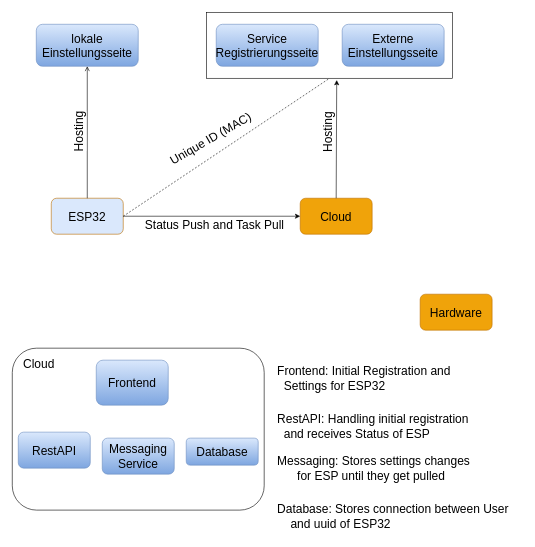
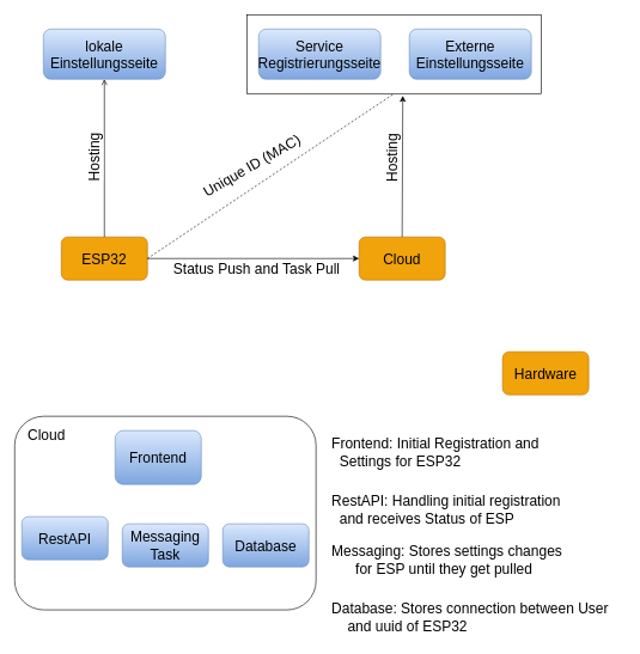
  <mxCell id="0" />
  <mxCell id="1" parent="0" />
- <mxCell id="2" value="&lt;font style=&quot;font-size: 20px;&quot;&gt;ESP32&lt;/font&gt;" style="rounded=1;whiteSpace=wrap;html=1;fillColor=#dae8fc;strokeColor=#BD7000;fontColor=#000000;" vertex="1" parent="1"><mxGeometry x="85" y="330" width="120" height="60" as="geometry" /></mxCell>
+ <mxCell id="2" value="&lt;font style=&quot;font-size: 20px;&quot;&gt;ESP32&lt;/font&gt;" style="rounded=1;whiteSpace=wrap;html=1;fillColor=#f0a30a;strokeColor=#BD7000;fontColor=#000000;" vertex="1" parent="1"><mxGeometry x="85" y="330" width="120" height="60" as="geometry" /></mxCell>
  <mxCell id="3" value="lokale Einstellungsseite" style="rounded=1;whiteSpace=wrap;html=1;fontSize=20;fillColor=#dae8fc;gradientColor=#7ea6e0;strokeColor=#6c8ebf;" vertex="1" parent="1"><mxGeometry x="60" y="40" width="170" height="70" as="geometry" /></mxCell>
  <mxCell id="4" value="&lt;font style=&quot;font-size: 20px;&quot;&gt;Hardware&lt;/font&gt;" style="rounded=1;whiteSpace=wrap;html=1;fillColor=#f0a30a;strokeColor=#BD7000;fontColor=#000000;" vertex="1" parent="1"><mxGeometry x="700" y="490" width="120" height="60" as="geometry" /></mxCell>
  <mxCell id="5" value="Service Registrierungsseite" style="rounded=1;whiteSpace=wrap;html=1;fontSize=20;fillColor=#dae8fc;gradientColor=#7ea6e0;strokeColor=#6c8ebf;" vertex="1" parent="1"><mxGeometry x="360" y="40" width="170" height="70" as="geometry" /></mxCell>
  <mxCell id="6" value="Externe&lt;br&gt;Einstellungsseite" style="rounded=1;whiteSpace=wrap;html=1;fontSize=20;fillColor=#dae8fc;gradientColor=#7ea6e0;strokeColor=#6c8ebf;" vertex="1" parent="1"><mxGeometry x="570" y="40" width="170" height="70" as="geometry" /></mxCell>
  <mxCell id="7" value="" style="rounded=0;whiteSpace=wrap;html=1;fontSize=20;fillColor=none;" vertex="1" parent="1"><mxGeometry x="344" y="20" width="410" height="110" as="geometry" /></mxCell>
  <mxCell id="8" value="" style="endArrow=open;html=1;rounded=0;fontSize=20;exitX=0.5;exitY=0;exitDx=0;exitDy=0;entryX=0.5;entryY=1;entryDx=0;entryDy=0;" edge="1" parent="1" source="2" target="3"><mxGeometry width="50" height="50" relative="1" as="geometry"><mxPoint x="390" y="300" as="sourcePoint" /><mxPoint x="440" y="250" as="targetPoint" /></mxGeometry></mxCell>
  <mxCell id="9" value="Hosting" style="edgeLabel;html=1;align=center;verticalAlign=middle;resizable=0;points=[];fontSize=20;rotation=-90;" vertex="1" connectable="0" parent="8"><mxGeometry x="0.082" y="-3" relative="1" as="geometry"><mxPoint x="-18" y="9" as="offset" /></mxGeometry></mxCell>
  <mxCell id="10" value="&lt;font style=&quot;font-size: 20px;&quot;&gt;Cloud&lt;/font&gt;" style="rounded=1;whiteSpace=wrap;html=1;fillColor=#f0a30a;strokeColor=#BD7000;fontColor=#000000;" vertex="1" parent="1"><mxGeometry x="500" y="330" width="120" height="60" as="geometry" /></mxCell>
  <mxCell id="11" value="" style="endArrow=classic;html=1;rounded=0;fontSize=20;entryX=0.529;entryY=1.027;entryDx=0;entryDy=0;entryPerimeter=0;exitX=0.5;exitY=0;exitDx=0;exitDy=0;" edge="1" parent="1" source="10" target="7"><mxGeometry width="50" height="50" relative="1" as="geometry"><mxPoint x="390" y="300" as="sourcePoint" /><mxPoint x="440" y="250" as="targetPoint" /></mxGeometry></mxCell>
  <mxCell id="12" value="Hosting" style="text;html=1;align=center;verticalAlign=middle;resizable=0;points=[];autosize=1;strokeColor=none;fillColor=none;fontSize=20;rotation=-90;" vertex="1" parent="1"><mxGeometry x="500" y="200" width="90" height="40" as="geometry" /></mxCell>
  <mxCell id="13" value="" style="endArrow=none;dashed=1;html=1;rounded=0;fontSize=20;exitX=1;exitY=0.5;exitDx=0;exitDy=0;entryX=0.5;entryY=1;entryDx=0;entryDy=0;" edge="1" parent="1" source="2" target="7"><mxGeometry width="50" height="50" relative="1" as="geometry"><mxPoint x="390" y="300" as="sourcePoint" /><mxPoint x="440" y="250" as="targetPoint" /></mxGeometry></mxCell>
  <mxCell id="14" value="Unique ID (MAC)" style="text;html=1;align=center;verticalAlign=middle;resizable=0;points=[];autosize=1;strokeColor=none;fillColor=none;fontSize=20;rotation=-30;" vertex="1" parent="1"><mxGeometry x="260" y="210" width="180" height="40" as="geometry" /></mxCell>
  <mxCell id="15" value="" style="endArrow=classic;html=1;rounded=0;fontSize=20;exitX=1;exitY=0.5;exitDx=0;exitDy=0;entryX=0;entryY=0.5;entryDx=0;entryDy=0;" edge="1" parent="1" source="2" target="10"><mxGeometry width="50" height="50" relative="1" as="geometry"><mxPoint x="400" y="310" as="sourcePoint" /><mxPoint x="450" y="260" as="targetPoint" /></mxGeometry></mxCell>
  <mxCell id="16" value="Status Push and Task Pull" style="text;html=1;align=center;verticalAlign=middle;resizable=0;points=[];autosize=1;strokeColor=none;fillColor=none;fontSize=20;" vertex="1" parent="1"><mxGeometry x="227" y="354" width="260" height="40" as="geometry" /></mxCell>
  <mxCell id="17" value="" style="rounded=1;whiteSpace=wrap;html=1;fontSize=20;" vertex="1" parent="1"><mxGeometry x="20" y="580" width="420" height="270" as="geometry" /></mxCell>
  <mxCell id="18" value="Cloud" style="text;html=1;align=center;verticalAlign=middle;resizable=0;points=[];autosize=1;strokeColor=none;fillColor=none;fontSize=20;" vertex="1" parent="1"><mxGeometry x="24" y="585" width="80" height="40" as="geometry" /></mxCell>
  <mxCell id="19" value="Frontend" style="rounded=1;whiteSpace=wrap;html=1;fontSize=20;fillColor=#dae8fc;gradientColor=#7ea6e0;strokeColor=#6c8ebf;" vertex="1" parent="1"><mxGeometry x="160" y="600" width="120" height="75" as="geometry" /></mxCell>
  <mxCell id="20" value="RestAPI" style="rounded=1;whiteSpace=wrap;html=1;fontSize=20;fillColor=#dae8fc;gradientColor=#7ea6e0;strokeColor=#6c8ebf;" vertex="1" parent="1"><mxGeometry x="30" y="720" width="120" height="60" as="geometry" /></mxCell>
- <mxCell id="21" value="Database" style="rounded=1;whiteSpace=wrap;html=1;fontSize=20;fillColor=#dae8fc;gradientColor=#7ea6e0;strokeColor=#6c8ebf;" vertex="1" parent="1"><mxGeometry x="310" y="730" width="120" height="45" as="geometry" /></mxCell>
+ <mxCell id="21" value="Database" style="rounded=1;whiteSpace=wrap;html=1;fontSize=20;fillColor=#dae8fc;gradientColor=#7ea6e0;strokeColor=#6c8ebf;" vertex="1" parent="1"><mxGeometry x="310" y="730" width="120" height="60" as="geometry" /></mxCell>
  <mxCell id="22" value="Frontend: Initial Registration and &lt;br&gt;&lt;span style=&quot;white-space: pre;&quot;&gt; &lt;/span&gt;&lt;span style=&quot;white-space: pre;&quot;&gt; &lt;/span&gt;Settings for ESP32" style="text;html=1;align=left;verticalAlign=middle;resizable=0;points=[];autosize=1;strokeColor=none;fillColor=none;fontSize=20;" vertex="1" parent="1"><mxGeometry x="460" y="600" width="310" height="60" as="geometry" /></mxCell>
  <mxCell id="23" value="RestAPI: Handling initial registration&lt;br&gt;&lt;span style=&quot;white-space: pre;&quot;&gt; &lt;/span&gt;&lt;span style=&quot;white-space: pre;&quot;&gt; &lt;/span&gt;and receives Status of ESP" style="text;html=1;align=left;verticalAlign=middle;resizable=0;points=[];autosize=1;strokeColor=none;fillColor=none;fontSize=20;" vertex="1" parent="1"><mxGeometry x="460" y="680" width="360" height="60" as="geometry" /></mxCell>
- <mxCell id="24" value="Messaging Service" style="rounded=1;whiteSpace=wrap;html=1;fontSize=20;fillColor=#dae8fc;gradientColor=#7ea6e0;strokeColor=#6c8ebf;" vertex="1" parent="1"><mxGeometry x="170" y="730" width="120" height="60" as="geometry" /></mxCell>
+ <mxCell id="24" value="Messaging Task" style="rounded=1;whiteSpace=wrap;html=1;fontSize=20;fillColor=#dae8fc;gradientColor=#7ea6e0;strokeColor=#6c8ebf;" vertex="1" parent="1"><mxGeometry x="170" y="730" width="120" height="60" as="geometry" /></mxCell>
  <mxCell id="25" value="Messaging: Stores settings changes&lt;br&gt;&lt;span style=&quot;white-space: pre;&quot;&gt; &lt;/span&gt;&lt;span style=&quot;white-space: pre;&quot;&gt; &lt;/span&gt;&amp;nbsp; &amp;nbsp; for ESP until they get pulled" style="text;html=1;align=left;verticalAlign=middle;resizable=0;points=[];autosize=1;strokeColor=none;fillColor=none;fontSize=20;" vertex="1" parent="1"><mxGeometry x="460" y="750" width="380" height="60" as="geometry" /></mxCell>
  <mxCell id="26" value="Database: Stores connection between User&lt;br&gt;&lt;span style=&quot;white-space: pre;&quot;&gt; &lt;/span&gt;&lt;span style=&quot;white-space: pre;&quot;&gt; &lt;/span&gt;&amp;nbsp; and uuid of ESP32" style="text;html=1;align=left;verticalAlign=middle;resizable=0;points=[];autosize=1;strokeColor=none;fillColor=none;fontSize=20;" vertex="1" parent="1"><mxGeometry x="460" y="830" width="410" height="60" as="geometry" /></mxCell>
